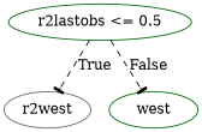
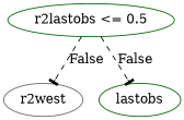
  digraph {
    node [color=darkgreen]
    edge [arrowhead=tee style=dashed]
    n1 [label="r2lastobs <= 0.5"]
    n2 [color=gray40 label=r2west]
-   n3 [label=west]
-   n1 -> n2 [label=True]
+   n3 [label=lastobs]
+   n1 -> n2 [label=False]
    n1 -> n3 [label=False]
  }
